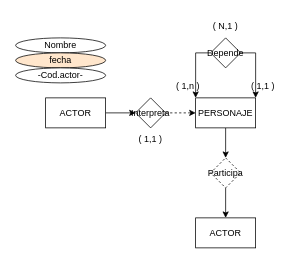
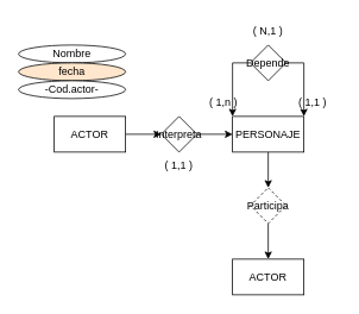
  <mxCell id="0" />
  <mxCell id="1" parent="0" />
  <mxCell id="2" value="" style="edgeStyle=orthogonalEdgeStyle;rounded=0;orthogonalLoop=1;jettySize=auto;html=1;" edge="1" parent="1" source="3" target="7"><mxGeometry relative="1" as="geometry" /></mxCell>
  <mxCell id="3" value="ACTOR" style="rounded=0;whiteSpace=wrap;html=1;" vertex="1" parent="1"><mxGeometry x="60" y="130" width="80" height="40" as="geometry" /></mxCell>
  <mxCell id="4" value="" style="edgeStyle=orthogonalEdgeStyle;rounded=0;orthogonalLoop=1;jettySize=auto;html=1;" edge="1" parent="1" source="5" target="19"><mxGeometry relative="1" as="geometry" /></mxCell>
  <mxCell id="5" value="PERSONAJE" style="rounded=0;whiteSpace=wrap;html=1;" vertex="1" parent="1"><mxGeometry x="260" y="130" width="80" height="40" as="geometry" /></mxCell>
- <mxCell id="6" value="" style="edgeStyle=orthogonalEdgeStyle;rounded=0;orthogonalLoop=1;jettySize=auto;html=1;dashed=1;" edge="1" parent="1" source="7" target="5"><mxGeometry relative="1" as="geometry" /></mxCell>
+ <mxCell id="6" value="" style="edgeStyle=orthogonalEdgeStyle;rounded=0;orthogonalLoop=1;jettySize=auto;html=1;" edge="1" parent="1" source="7" target="5"><mxGeometry relative="1" as="geometry" /></mxCell>
  <mxCell id="7" value="Interpreta" style="rhombus;whiteSpace=wrap;html=1;" vertex="1" parent="1"><mxGeometry x="180" y="130" width="40" height="40" as="geometry" /></mxCell>
  <mxCell id="8" style="edgeStyle=orthogonalEdgeStyle;rounded=0;orthogonalLoop=1;jettySize=auto;html=1;entryX=1;entryY=0;entryDx=0;entryDy=0;" edge="1" parent="1" source="10" target="5"><mxGeometry relative="1" as="geometry"><Array as="points"><mxPoint x="340" y="70" /></Array></mxGeometry></mxCell>
  <mxCell id="9" style="edgeStyle=orthogonalEdgeStyle;rounded=0;orthogonalLoop=1;jettySize=auto;html=1;entryX=0;entryY=0;entryDx=0;entryDy=0;exitX=0;exitY=0.5;exitDx=0;exitDy=0;" edge="1" parent="1" source="10" target="5"><mxGeometry relative="1" as="geometry" /></mxCell>
  <mxCell id="10" value="Depende" style="rhombus;whiteSpace=wrap;html=1;" vertex="1" parent="1"><mxGeometry x="280" y="50" width="40" height="40" as="geometry" /></mxCell>
  <mxCell id="11" value="( 1,1 )" style="text;html=1;strokeColor=none;fillColor=none;align=center;verticalAlign=middle;whiteSpace=wrap;rounded=0;" vertex="1" parent="1"><mxGeometry x="170" y="170" width="60" height="30" as="geometry" /></mxCell>
  <mxCell id="12" value="( 1,1 )" style="text;html=1;strokeColor=none;fillColor=none;align=center;verticalAlign=middle;whiteSpace=wrap;rounded=0;" vertex="1" parent="1"><mxGeometry x="320" y="100" width="60" height="30" as="geometry" /></mxCell>
  <mxCell id="13" value="( 1,n )" style="text;html=1;strokeColor=none;fillColor=none;align=center;verticalAlign=middle;whiteSpace=wrap;rounded=0;" vertex="1" parent="1"><mxGeometry x="220" y="100" width="60" height="30" as="geometry" /></mxCell>
  <mxCell id="14" value="( N,1 )" style="text;html=1;strokeColor=none;fillColor=none;align=center;verticalAlign=middle;whiteSpace=wrap;rounded=0;" vertex="1" parent="1"><mxGeometry x="270" y="20" width="60" height="30" as="geometry" /></mxCell>
  <mxCell id="15" value="Nombre" style="ellipse;whiteSpace=wrap;html=1;" vertex="1" parent="1"><mxGeometry x="20" y="50" width="120" height="20" as="geometry" /></mxCell>
  <mxCell id="16" value="fecha" style="ellipse;whiteSpace=wrap;html=1;fillColor=#ffe6cc;" vertex="1" parent="1"><mxGeometry x="20" y="70" width="120" height="20" as="geometry" /></mxCell>
  <mxCell id="17" value="-Cod.actor-" style="ellipse;whiteSpace=wrap;html=1;" vertex="1" parent="1"><mxGeometry x="20" y="90" width="120" height="20" as="geometry" /></mxCell>
  <mxCell id="18" value="" style="edgeStyle=orthogonalEdgeStyle;rounded=0;orthogonalLoop=1;jettySize=auto;html=1;" edge="1" parent="1" source="19" target="20"><mxGeometry relative="1" as="geometry" /></mxCell>
  <mxCell id="19" value="Participa" style="rhombus;whiteSpace=wrap;html=1;dashed=1;" vertex="1" parent="1"><mxGeometry x="280" y="210" width="40" height="40" as="geometry" /></mxCell>
  <mxCell id="20" value="ACTOR" style="rounded=0;whiteSpace=wrap;html=1;" vertex="1" parent="1"><mxGeometry x="260" y="290" width="80" height="40" as="geometry" /></mxCell>
